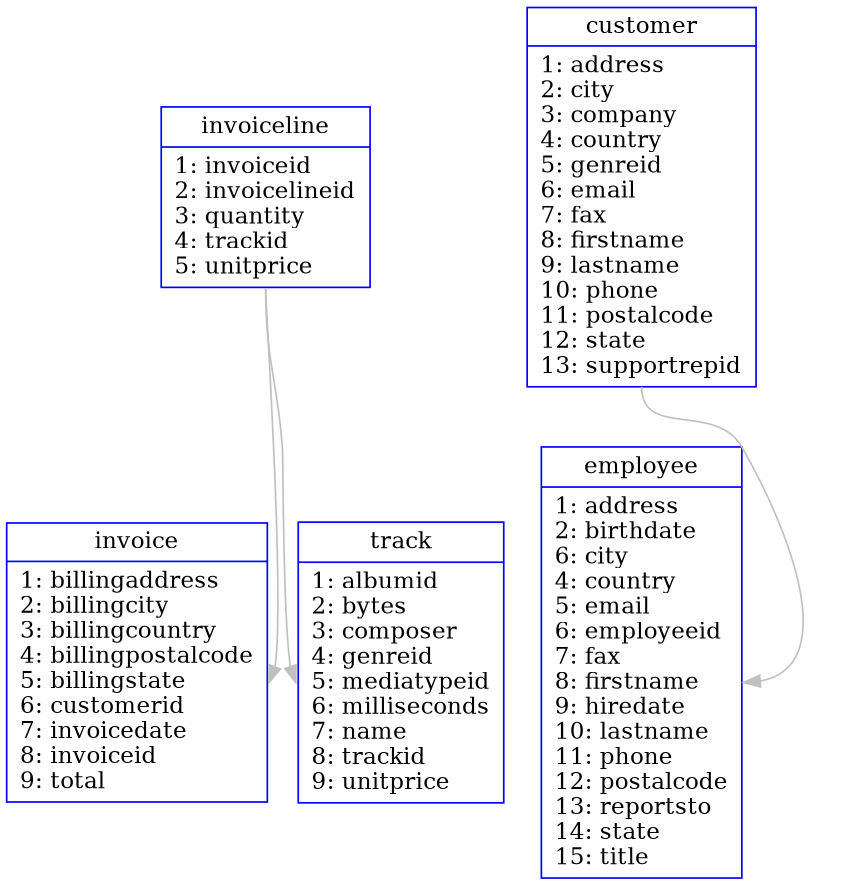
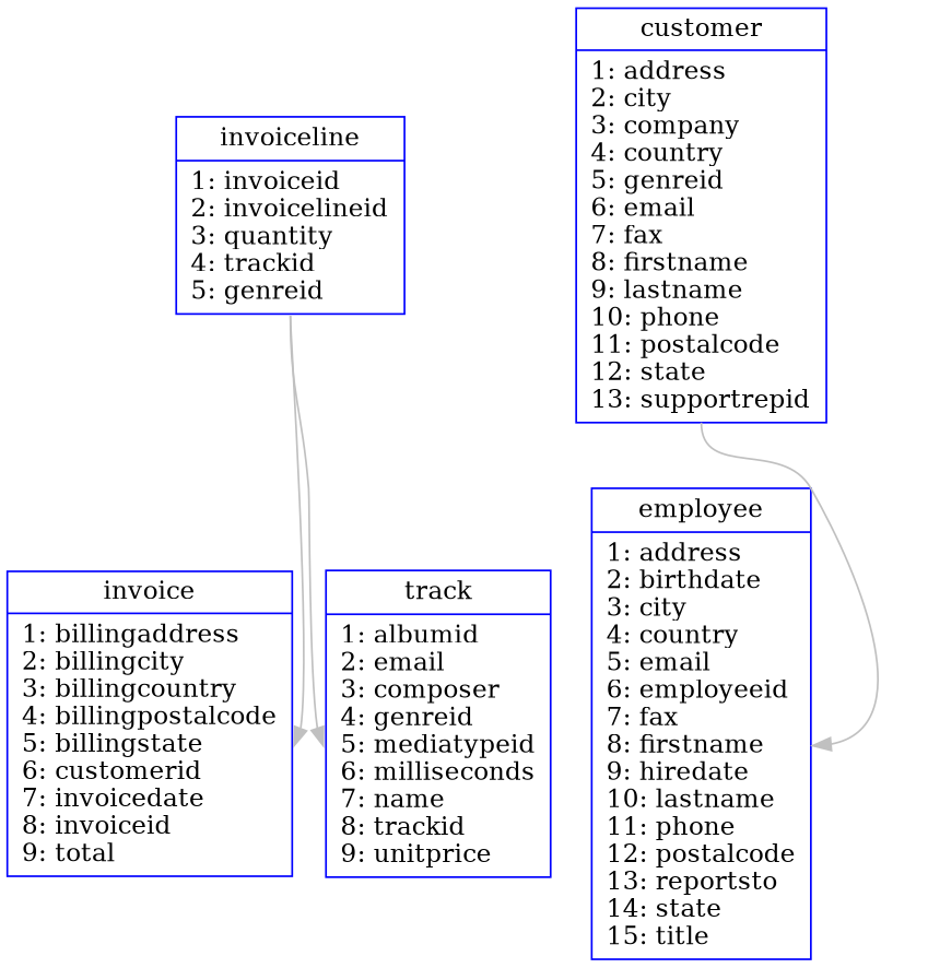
  digraph {
    rankdir=TB
    node [color=blue shape=record]
    edge [color=grey headport=port2 tailport=port2]
-   n1 [label="{<port1> invoiceline|<port2> 1: invoiceid\l2: invoicelineid\l3: quantity\l4: trackid\l5: unitprice\l}"]
+   n1 [label="{<port1> invoiceline|<port2> 1: invoiceid\l2: invoicelineid\l3: quantity\l4: trackid\l5: genreid\l}"]
    n2 [label="{<port1> invoice|<port2> 1: billingaddress\l2: billingcity\l3: billingcountry\l4: billingpostalcode\l5: billingstate\l6: customerid\l7: invoicedate\l8: invoiceid\l9: total\l}"]
-   n3 [label="{<port1> track|<port2> 1: albumid\l2: bytes\l3: composer\l4: genreid\l5: mediatypeid\l6: milliseconds\l7: name\l8: trackid\l9: unitprice\l}"]
+   n3 [label="{<port1> track|<port2> 1: albumid\l2: email\l3: composer\l4: genreid\l5: mediatypeid\l6: milliseconds\l7: name\l8: trackid\l9: unitprice\l}"]
    n4 [label="{<port1> customer|<port2> 1: address\l2: city\l3: company\l4: country\l5: genreid\l6: email\l7: fax\l8: firstname\l9: lastname\l10: phone\l11: postalcode\l12: state\l13: supportrepid\l}"]
-   n5 [label="{<port1> employee|<port2> 1: address\l2: birthdate\l6: city\l4: country\l5: email\l6: employeeid\l7: fax\l8: firstname\l9: hiredate\l10: lastname\l11: phone\l12: postalcode\l13: reportsto\l14: state\l15: title\l}"]
+   n5 [label="{<port1> employee|<port2> 1: address\l2: birthdate\l3: city\l4: country\l5: email\l6: employeeid\l7: fax\l8: firstname\l9: hiredate\l10: lastname\l11: phone\l12: postalcode\l13: reportsto\l14: state\l15: title\l}"]
    n1 -> n2
    n1 -> n3
    n4 -> n5
  }
